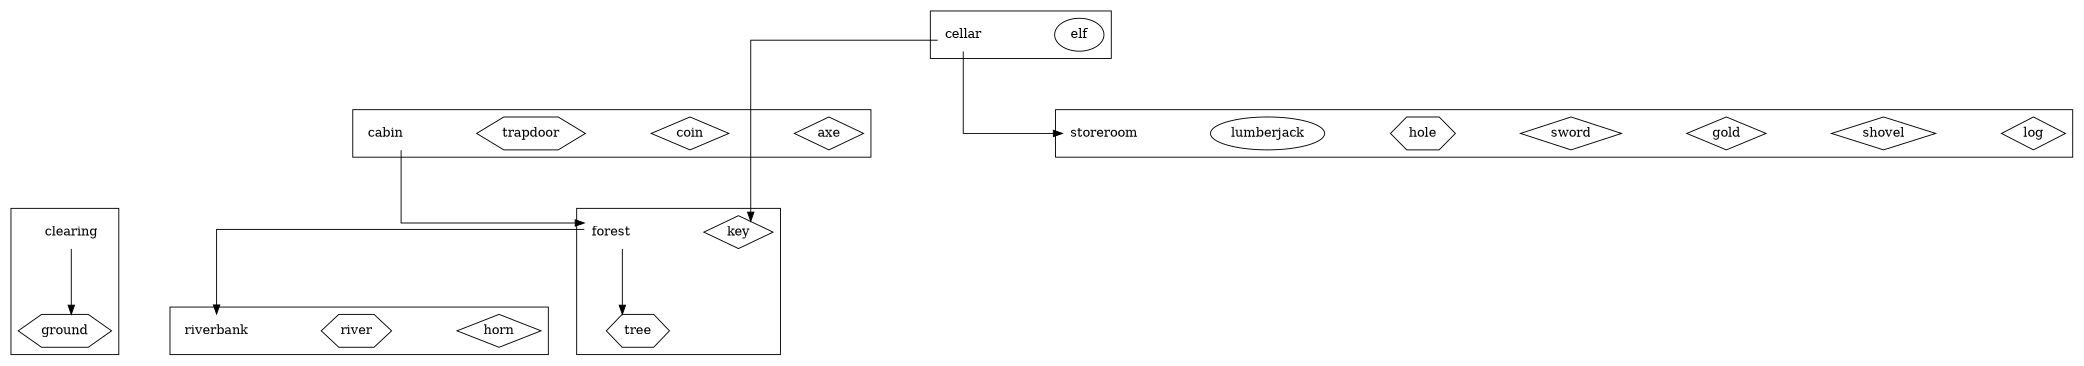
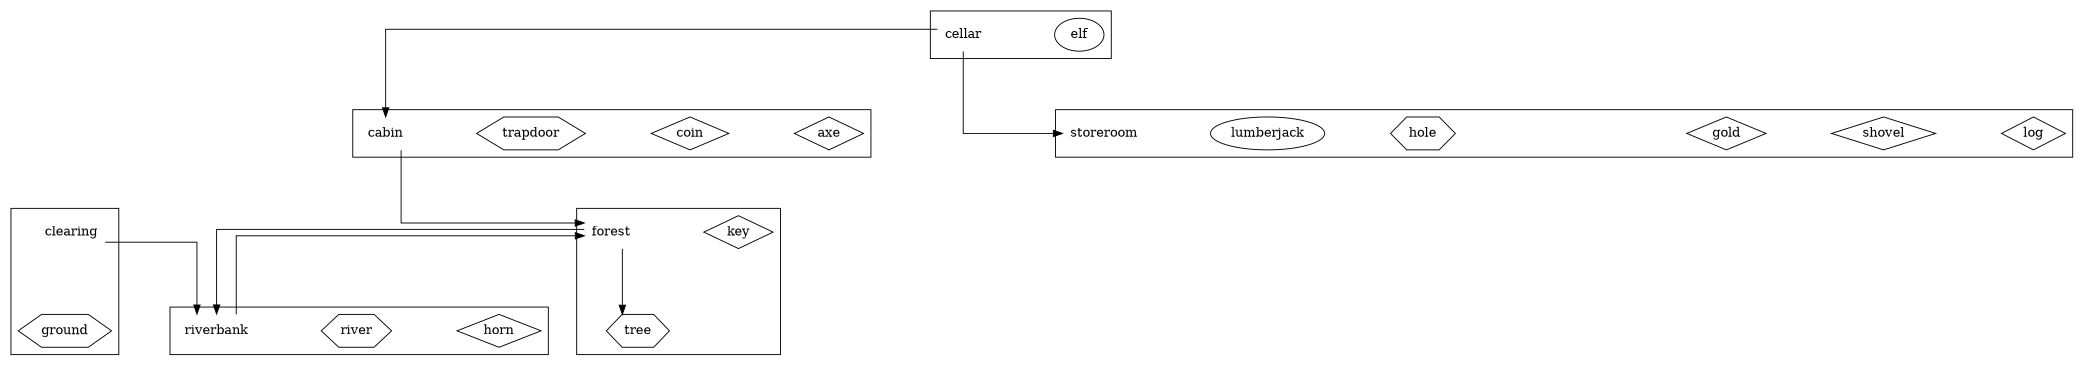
  digraph {
    nodesep=1
    ranksep=1
    splines=ortho
    node [shape=diamond]
    axe [description="A razor sharp axe"]
    coin [description="A silver coin"]
    trapdoor [description="A locked wooden trapdoor in the floor" shape=hexagon]
    cabin [description="A log cabin in the woods" shape=none]
    key [description="A rusty old key"]
    tree [description="A tall pine tree" shape=hexagon]
    forest [description="A deep dark forest" shape=none]
    elf [description="An angry looking Elf" shape=ellipse]
    cellar [description="A dusty cellar" shape=none]
    horn [description="An old brass horn"]
    river [description="A fast flowing river" shape=hexagon]
    riverbank [description="A grassy riverbank" shape=none]
    ground [description="It looks like the soil has been recently disturbed" shape=hexagon]
    clearing [description="A clearing in the woods" shape=none]
    log [description="A heavy wooden log"]
    shovel [description="A sturdy shovel"]
    gold [description="A big pot of gold"]
-   sword [description="The almighty silver sword"]
    hole [description="A deep hole in the ground" shape=hexagon]
    lumberjack [description="A burly wood cutter" shape=ellipse]
    storeroom [description="Storage for any entities not placed in the game" shape=none]
    subgraph sub_1 {
      subgraph cluster_2 {
        cabin
        subgraph sub_3 {
          axe
          coin
        }
        subgraph sub_4 {
          trapdoor
        }
      }
      subgraph cluster_5 {
        forest
        subgraph sub_6 {
          key
        }
        subgraph sub_7 {
          tree
        }
      }
      subgraph cluster_8 {
        cellar
        subgraph sub_9 {
          elf
        }
      }
      subgraph cluster_10 {
        riverbank
        subgraph sub_11 {
          horn
        }
        subgraph sub_12 {
          river
        }
      }
      subgraph cluster_13 {
        clearing
        subgraph sub_14 {
          ground
        }
      }
      subgraph cluster_15 {
        storeroom
        subgraph sub_16 {
          log
          shovel
          gold
-         sword
        }
        subgraph sub_17 {
          hole
        }
        subgraph sub_18 {
          lumberjack
        }
      }
    }
    subgraph sub_19 {
      cabin
      forest
      cellar
      riverbank
      clearing
      storeroom
    }
    cabin -> forest
    forest -> tree
    forest -> riverbank
-   cellar -> key
+   cellar -> cabin
    cellar -> storeroom
-   clearing -> ground
+   riverbank -> forest
+   clearing -> riverbank
  }
